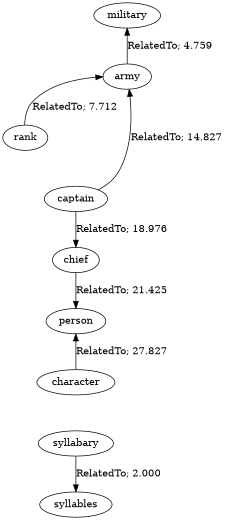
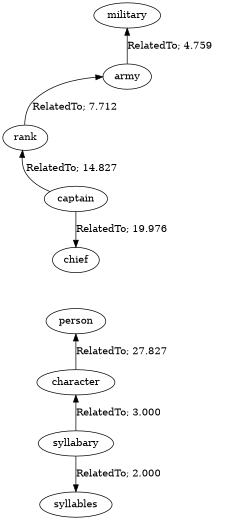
  digraph {
    edge [dir=back]
    n1 [label=military]
    n2 [label=army]
    n3 [label=rank]
    n4 [label=captain]
    n5 [label=chief]
    n6 [label=person]
    n7 [label=character]
    n8 [label=syllabary]
    n9 [label=syllables]
    n1 -> n2 [label="RelatedTo; 4.759" weight=4.759]
    n2 -> n3 [label="RelatedTo; 7.712" weight=7.712]
-   n2 -> n4 [label="RelatedTo; 14.827" weight=14.827]
-   n4 -> n5 [dir=forward label="RelatedTo; 18.976" weight=18.976]
-   n5 -> n6 [dir=forward label="RelatedTo; 21.425" weight=21.425]
+   n3 -> n4 [label="RelatedTo; 14.827" weight=14.827]
+   n4 -> n5 [dir=forward label="RelatedTo; 19.976" weight=18.976]
    n6 -> n7 [label="RelatedTo; 27.827" weight=27.827]
+   n7 -> n8 [label="RelatedTo; 3.000" weight=3.000]
    n8 -> n9 [dir=forward label="RelatedTo; 2.000" weight=2.000]
  }
